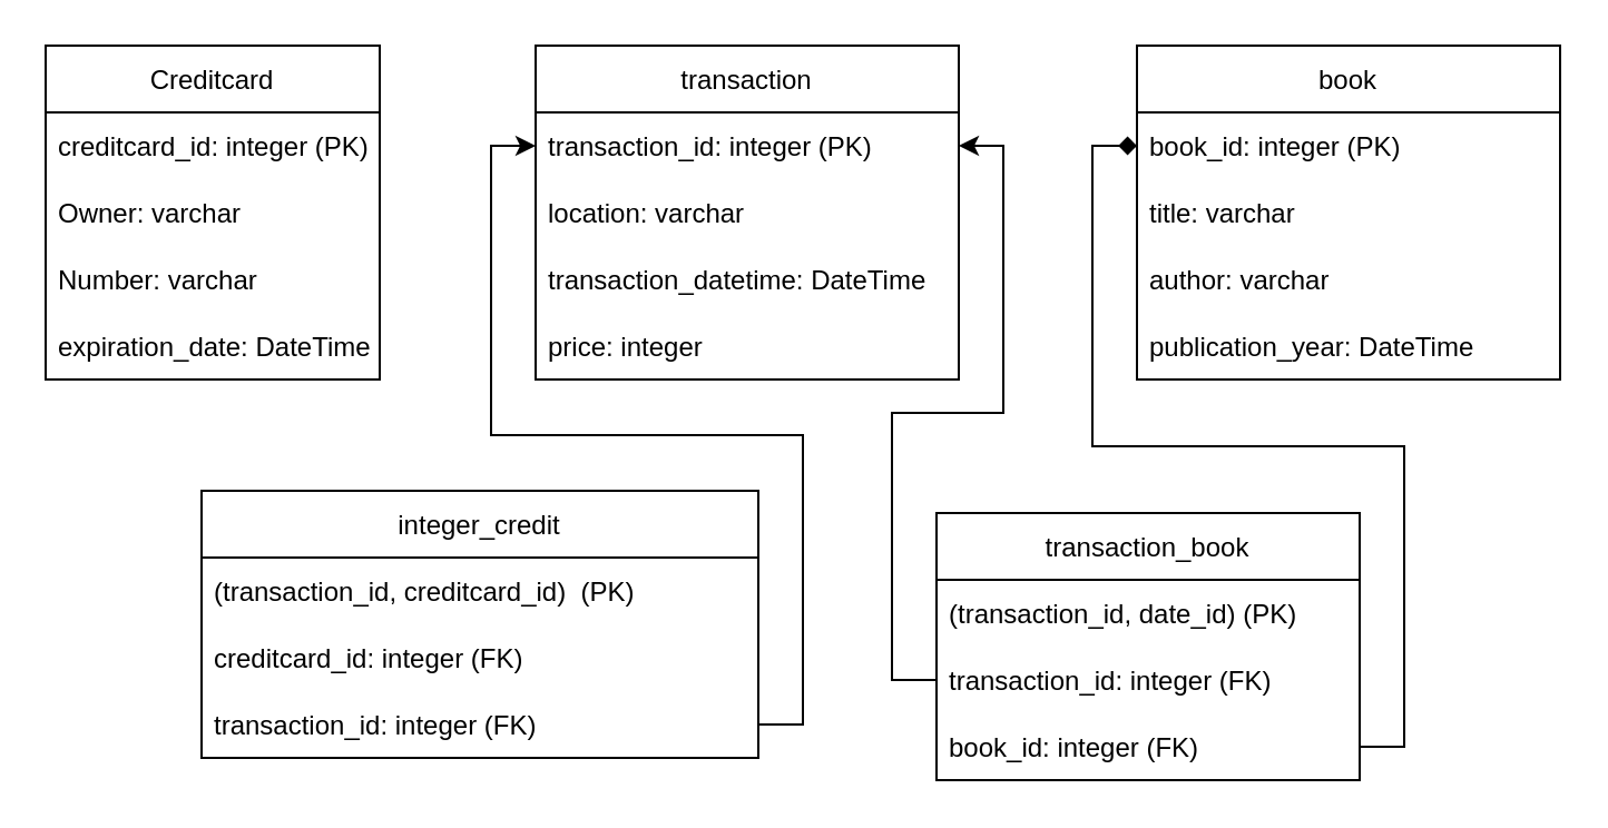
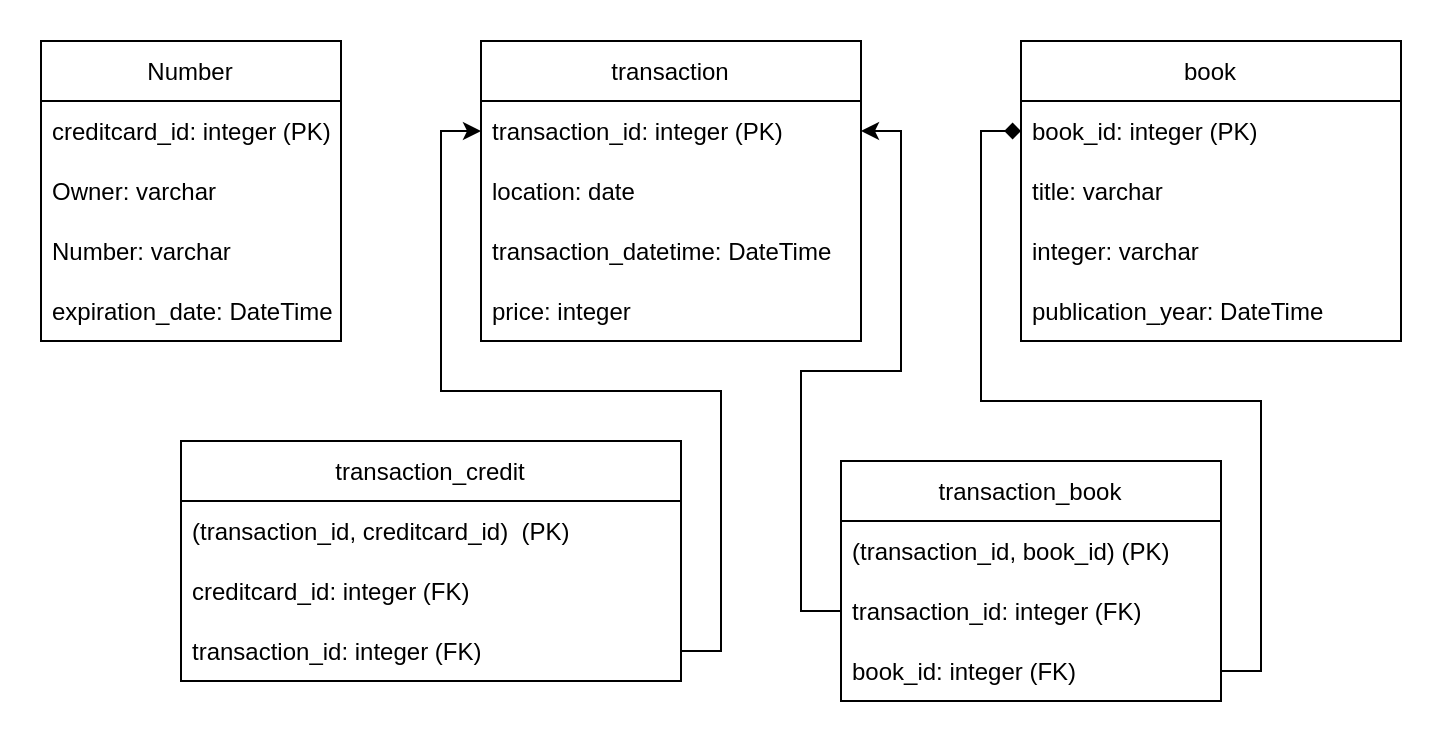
  <mxCell id="0" />
  <mxCell id="1" parent="0" />
- <mxCell id="2" value="Creditcard" style="swimlane;fontStyle=0;childLayout=stackLayout;horizontal=1;startSize=30;horizontalStack=0;resizeParent=1;resizeParentMax=0;resizeLast=0;collapsible=1;marginBottom=0;" vertex="1" parent="1"><mxGeometry x="20" y="20" width="150" height="150" as="geometry" /></mxCell>
+ <mxCell id="2" value="Number" style="swimlane;fontStyle=0;childLayout=stackLayout;horizontal=1;startSize=30;horizontalStack=0;resizeParent=1;resizeParentMax=0;resizeLast=0;collapsible=1;marginBottom=0;" vertex="1" parent="1"><mxGeometry x="20" y="20" width="150" height="150" as="geometry" /></mxCell>
  <mxCell id="3" value="creditcard_id: integer (PK)" style="text;strokeColor=none;fillColor=none;align=left;verticalAlign=middle;spacingLeft=4;spacingRight=4;overflow=hidden;points=[[0,0.5],[1,0.5]];portConstraint=eastwest;rotatable=0;" vertex="1" parent="2"><mxGeometry y="30" width="150" height="30" as="geometry" /></mxCell>
  <mxCell id="4" value="Owner: varchar" style="text;strokeColor=none;fillColor=none;align=left;verticalAlign=middle;spacingLeft=4;spacingRight=4;overflow=hidden;points=[[0,0.5],[1,0.5]];portConstraint=eastwest;rotatable=0;" vertex="1" parent="2"><mxGeometry y="60" width="150" height="30" as="geometry" /></mxCell>
  <mxCell id="5" value="Number: varchar" style="text;strokeColor=none;fillColor=none;align=left;verticalAlign=middle;spacingLeft=4;spacingRight=4;overflow=hidden;points=[[0,0.5],[1,0.5]];portConstraint=eastwest;rotatable=0;" vertex="1" parent="2"><mxGeometry y="90" width="150" height="30" as="geometry" /></mxCell>
  <mxCell id="6" value="expiration_date: DateTime" style="text;strokeColor=none;fillColor=none;align=left;verticalAlign=middle;spacingLeft=4;spacingRight=4;overflow=hidden;points=[[0,0.5],[1,0.5]];portConstraint=eastwest;rotatable=0;" vertex="1" parent="2"><mxGeometry y="120" width="150" height="30" as="geometry" /></mxCell>
- <mxCell id="7" value="integer_credit" style="swimlane;fontStyle=0;childLayout=stackLayout;horizontal=1;startSize=30;horizontalStack=0;resizeParent=1;resizeParentMax=0;resizeLast=0;collapsible=1;marginBottom=0;" vertex="1" parent="1"><mxGeometry x="90" y="220" width="250" height="120" as="geometry" /></mxCell>
+ <mxCell id="7" value="transaction_credit" style="swimlane;fontStyle=0;childLayout=stackLayout;horizontal=1;startSize=30;horizontalStack=0;resizeParent=1;resizeParentMax=0;resizeLast=0;collapsible=1;marginBottom=0;" vertex="1" parent="1"><mxGeometry x="90" y="220" width="250" height="120" as="geometry" /></mxCell>
  <mxCell id="8" value="(transaction_id, creditcard_id)  (PK)" style="text;strokeColor=none;fillColor=none;align=left;verticalAlign=middle;spacingLeft=4;spacingRight=4;overflow=hidden;points=[[0,0.5],[1,0.5]];portConstraint=eastwest;rotatable=0;" vertex="1" parent="7"><mxGeometry y="30" width="250" height="30" as="geometry" /></mxCell>
  <mxCell id="9" value="creditcard_id: integer (FK)" style="text;strokeColor=none;fillColor=none;align=left;verticalAlign=middle;spacingLeft=4;spacingRight=4;overflow=hidden;points=[[0,0.5],[1,0.5]];portConstraint=eastwest;rotatable=0;" vertex="1" parent="7"><mxGeometry y="60" width="250" height="30" as="geometry" /></mxCell>
  <mxCell id="10" value="transaction_id: integer (FK)" style="text;strokeColor=none;fillColor=none;align=left;verticalAlign=middle;spacingLeft=4;spacingRight=4;overflow=hidden;points=[[0,0.5],[1,0.5]];portConstraint=eastwest;rotatable=0;" vertex="1" parent="7"><mxGeometry y="90" width="250" height="30" as="geometry" /></mxCell>
  <mxCell id="11" value="transaction" style="swimlane;fontStyle=0;childLayout=stackLayout;horizontal=1;startSize=30;horizontalStack=0;resizeParent=1;resizeParentMax=0;resizeLast=0;collapsible=1;marginBottom=0;" vertex="1" parent="1"><mxGeometry x="240" y="20" width="190" height="150" as="geometry" /></mxCell>
  <mxCell id="12" value="transaction_id: integer (PK)" style="text;strokeColor=none;fillColor=none;align=left;verticalAlign=middle;spacingLeft=4;spacingRight=4;overflow=hidden;points=[[0,0.5],[1,0.5]];portConstraint=eastwest;rotatable=0;" vertex="1" parent="11"><mxGeometry y="30" width="190" height="30" as="geometry" /></mxCell>
- <mxCell id="13" value="location: varchar" style="text;strokeColor=none;fillColor=none;align=left;verticalAlign=middle;spacingLeft=4;spacingRight=4;overflow=hidden;points=[[0,0.5],[1,0.5]];portConstraint=eastwest;rotatable=0;" vertex="1" parent="11"><mxGeometry y="60" width="190" height="30" as="geometry" /></mxCell>
+ <mxCell id="13" value="location: date" style="text;strokeColor=none;fillColor=none;align=left;verticalAlign=middle;spacingLeft=4;spacingRight=4;overflow=hidden;points=[[0,0.5],[1,0.5]];portConstraint=eastwest;rotatable=0;" vertex="1" parent="11"><mxGeometry y="60" width="190" height="30" as="geometry" /></mxCell>
  <mxCell id="14" value="transaction_datetime: DateTime" style="text;strokeColor=none;fillColor=none;align=left;verticalAlign=middle;spacingLeft=4;spacingRight=4;overflow=hidden;points=[[0,0.5],[1,0.5]];portConstraint=eastwest;rotatable=0;" vertex="1" parent="11"><mxGeometry y="90" width="190" height="30" as="geometry" /></mxCell>
  <mxCell id="15" value="price: integer" style="text;strokeColor=none;fillColor=none;align=left;verticalAlign=middle;spacingLeft=4;spacingRight=4;overflow=hidden;points=[[0,0.5],[1,0.5]];portConstraint=eastwest;rotatable=0;" vertex="1" parent="11"><mxGeometry y="120" width="190" height="30" as="geometry" /></mxCell>
  <mxCell id="16" value="transaction_book" style="swimlane;fontStyle=0;childLayout=stackLayout;horizontal=1;startSize=30;horizontalStack=0;resizeParent=1;resizeParentMax=0;resizeLast=0;collapsible=1;marginBottom=0;" vertex="1" parent="1"><mxGeometry x="420" y="230" width="190" height="120" as="geometry" /></mxCell>
- <mxCell id="17" value="(transaction_id, date_id) (PK)" style="text;strokeColor=none;fillColor=none;align=left;verticalAlign=middle;spacingLeft=4;spacingRight=4;overflow=hidden;points=[[0,0.5],[1,0.5]];portConstraint=eastwest;rotatable=0;" vertex="1" parent="16"><mxGeometry y="30" width="190" height="30" as="geometry" /></mxCell>
+ <mxCell id="17" value="(transaction_id, book_id) (PK)" style="text;strokeColor=none;fillColor=none;align=left;verticalAlign=middle;spacingLeft=4;spacingRight=4;overflow=hidden;points=[[0,0.5],[1,0.5]];portConstraint=eastwest;rotatable=0;" vertex="1" parent="16"><mxGeometry y="30" width="190" height="30" as="geometry" /></mxCell>
  <mxCell id="18" value="transaction_id: integer (FK)" style="text;strokeColor=none;fillColor=none;align=left;verticalAlign=middle;spacingLeft=4;spacingRight=4;overflow=hidden;points=[[0,0.5],[1,0.5]];portConstraint=eastwest;rotatable=0;" vertex="1" parent="16"><mxGeometry y="60" width="190" height="30" as="geometry" /></mxCell>
  <mxCell id="19" value="book_id: integer (FK)" style="text;strokeColor=none;fillColor=none;align=left;verticalAlign=middle;spacingLeft=4;spacingRight=4;overflow=hidden;points=[[0,0.5],[1,0.5]];portConstraint=eastwest;rotatable=0;" vertex="1" parent="16"><mxGeometry y="90" width="190" height="30" as="geometry" /></mxCell>
  <mxCell id="20" value="book" style="swimlane;fontStyle=0;childLayout=stackLayout;horizontal=1;startSize=30;horizontalStack=0;resizeParent=1;resizeParentMax=0;resizeLast=0;collapsible=1;marginBottom=0;" vertex="1" parent="1"><mxGeometry x="510" y="20" width="190" height="150" as="geometry" /></mxCell>
  <mxCell id="21" value="book_id: integer (PK)" style="text;strokeColor=none;fillColor=none;align=left;verticalAlign=middle;spacingLeft=4;spacingRight=4;overflow=hidden;points=[[0,0.5],[1,0.5]];portConstraint=eastwest;rotatable=0;" vertex="1" parent="20"><mxGeometry y="30" width="190" height="30" as="geometry" /></mxCell>
  <mxCell id="22" value="title: varchar" style="text;strokeColor=none;fillColor=none;align=left;verticalAlign=middle;spacingLeft=4;spacingRight=4;overflow=hidden;points=[[0,0.5],[1,0.5]];portConstraint=eastwest;rotatable=0;" vertex="1" parent="20"><mxGeometry y="60" width="190" height="30" as="geometry" /></mxCell>
- <mxCell id="23" value="author: varchar" style="text;strokeColor=none;fillColor=none;align=left;verticalAlign=middle;spacingLeft=4;spacingRight=4;overflow=hidden;points=[[0,0.5],[1,0.5]];portConstraint=eastwest;rotatable=0;" vertex="1" parent="20"><mxGeometry y="90" width="190" height="30" as="geometry" /></mxCell>
+ <mxCell id="23" value="integer: varchar" style="text;strokeColor=none;fillColor=none;align=left;verticalAlign=middle;spacingLeft=4;spacingRight=4;overflow=hidden;points=[[0,0.5],[1,0.5]];portConstraint=eastwest;rotatable=0;" vertex="1" parent="20"><mxGeometry y="90" width="190" height="30" as="geometry" /></mxCell>
  <mxCell id="24" value="publication_year: DateTime" style="text;strokeColor=none;fillColor=none;align=left;verticalAlign=middle;spacingLeft=4;spacingRight=4;overflow=hidden;points=[[0,0.5],[1,0.5]];portConstraint=eastwest;rotatable=0;" vertex="1" parent="20"><mxGeometry y="120" width="190" height="30" as="geometry" /></mxCell>
  <mxCell id="25" style="edgeStyle=orthogonalEdgeStyle;rounded=0;orthogonalLoop=1;jettySize=auto;html=1;exitX=1;exitY=0.5;exitDx=0;exitDy=0;entryX=0;entryY=0.5;entryDx=0;entryDy=0;" edge="1" parent="1" source="10" target="12"><mxGeometry relative="1" as="geometry" /></mxCell>
  <mxCell id="26" style="edgeStyle=orthogonalEdgeStyle;rounded=0;orthogonalLoop=1;jettySize=auto;html=1;" edge="1" parent="1" source="18" target="12"><mxGeometry relative="1" as="geometry" /></mxCell>
  <mxCell id="27" style="edgeStyle=orthogonalEdgeStyle;rounded=0;orthogonalLoop=1;jettySize=auto;html=1;entryX=0;entryY=0.5;entryDx=0;entryDy=0;endArrow=diamond;" edge="1" parent="1" source="19" target="21"><mxGeometry relative="1" as="geometry" /></mxCell>
